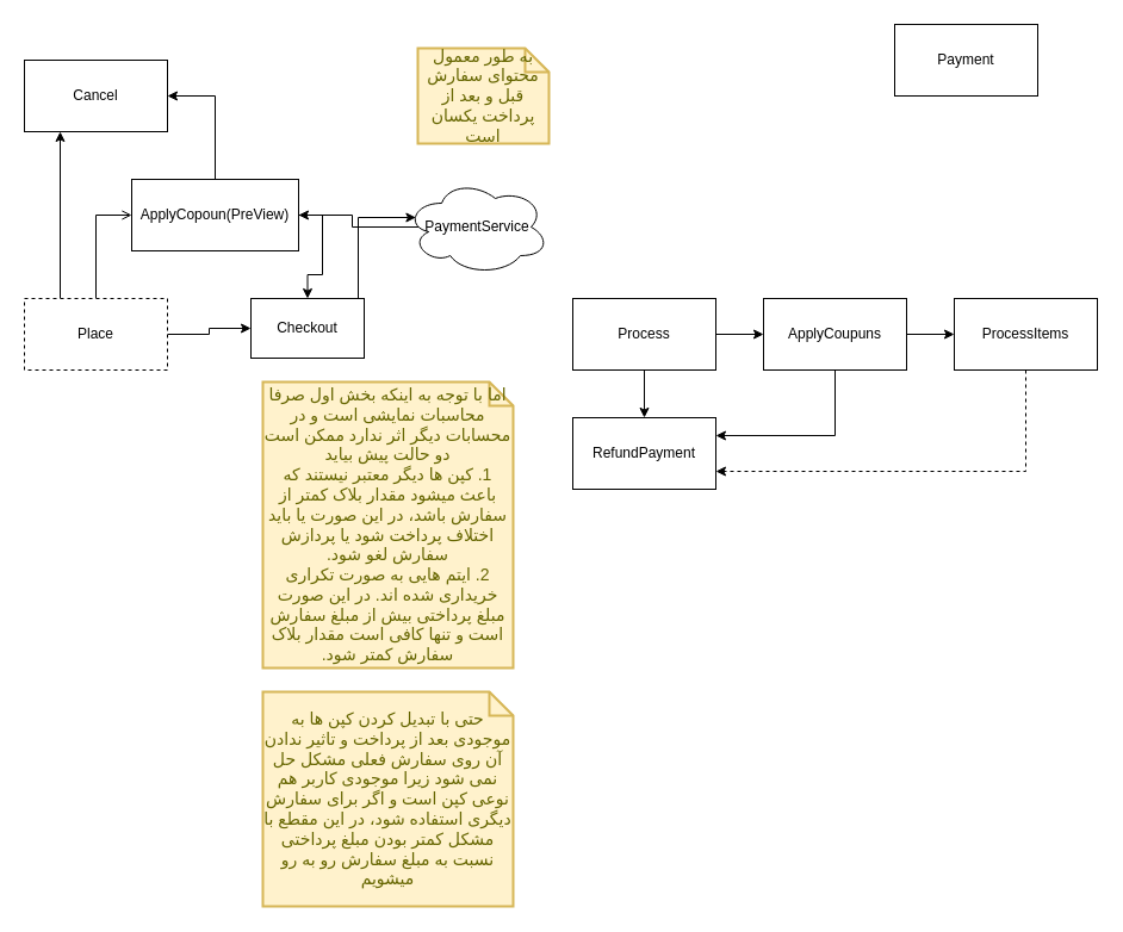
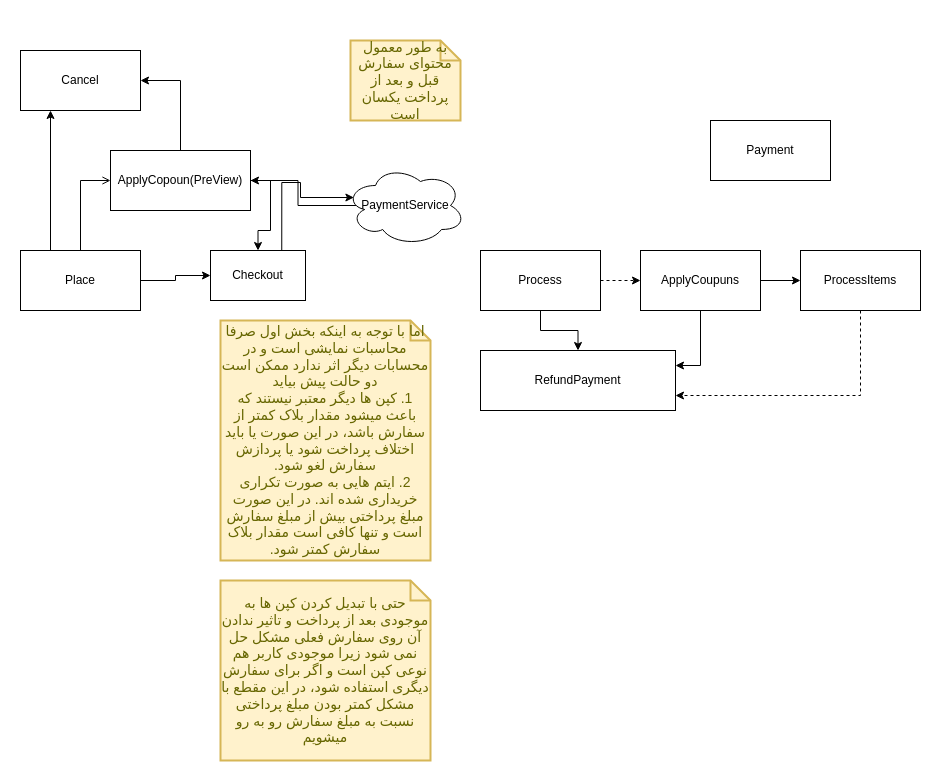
  <mxCell id="0" />
  <mxCell id="1" parent="0" />
  <mxCell id="2" style="edgeStyle=orthogonalEdgeStyle;rounded=0;orthogonalLoop=1;jettySize=auto;html=1;exitX=0.5;exitY=0;exitDx=0;exitDy=0;entryX=0;entryY=0.5;entryDx=0;entryDy=0;endArrow=open;" edge="1" parent="1" source="5" target="8"><mxGeometry relative="1" as="geometry" /></mxCell>
  <mxCell id="3" style="edgeStyle=orthogonalEdgeStyle;rounded=0;orthogonalLoop=1;jettySize=auto;html=1;exitX=1;exitY=0.5;exitDx=0;exitDy=0;entryX=0;entryY=0.5;entryDx=0;entryDy=0;" edge="1" parent="1" source="5" target="10"><mxGeometry relative="1" as="geometry" /></mxCell>
  <mxCell id="4" style="edgeStyle=orthogonalEdgeStyle;rounded=0;orthogonalLoop=1;jettySize=auto;html=1;exitX=0.25;exitY=0;exitDx=0;exitDy=0;entryX=0.25;entryY=1;entryDx=0;entryDy=0;" edge="1" parent="1" source="5" target="11"><mxGeometry relative="1" as="geometry" /></mxCell>
- <mxCell id="5" value="Place" style="rounded=0;whiteSpace=wrap;html=1;dashed=1;" vertex="1" parent="1"><mxGeometry x="20" y="250" width="120" height="60" as="geometry" /></mxCell>
+ <mxCell id="5" value="Place" style="rounded=0;whiteSpace=wrap;html=1;" vertex="1" parent="1"><mxGeometry x="20" y="250" width="120" height="60" as="geometry" /></mxCell>
  <mxCell id="6" style="edgeStyle=orthogonalEdgeStyle;rounded=0;orthogonalLoop=1;jettySize=auto;html=1;exitX=1;exitY=0.5;exitDx=0;exitDy=0;" edge="1" parent="1" source="8" target="10"><mxGeometry relative="1" as="geometry" /></mxCell>
  <mxCell id="7" style="edgeStyle=orthogonalEdgeStyle;rounded=0;orthogonalLoop=1;jettySize=auto;html=1;exitX=0.5;exitY=0;exitDx=0;exitDy=0;entryX=1;entryY=0.5;entryDx=0;entryDy=0;" edge="1" parent="1" source="8" target="11"><mxGeometry relative="1" as="geometry" /></mxCell>
  <mxCell id="8" value="ApplyCopoun(PreView)" style="rounded=0;whiteSpace=wrap;html=1;" vertex="1" parent="1"><mxGeometry x="110" y="150" width="140" height="60" as="geometry" /></mxCell>
  <mxCell id="9" style="edgeStyle=orthogonalEdgeStyle;rounded=0;orthogonalLoop=1;jettySize=auto;html=1;exitX=0.75;exitY=0;exitDx=0;exitDy=0;entryX=0.07;entryY=0.4;entryDx=0;entryDy=0;entryPerimeter=0;" edge="1" parent="1" source="10" target="13"><mxGeometry relative="1" as="geometry"><Array as="points"><mxPoint x="300" y="182" /></Array></mxGeometry></mxCell>
  <mxCell id="10" value="Checkout" style="rounded=0;whiteSpace=wrap;html=1;" vertex="1" parent="1"><mxGeometry x="210" y="250" width="95" height="50" as="geometry" /></mxCell>
  <mxCell id="11" value="Cancel" style="rounded=0;whiteSpace=wrap;html=1;" vertex="1" parent="1"><mxGeometry x="20" y="50" width="120" height="60" as="geometry" /></mxCell>
  <mxCell id="12" style="edgeStyle=orthogonalEdgeStyle;rounded=0;orthogonalLoop=1;jettySize=auto;html=1;exitX=0.875;exitY=0.5;exitDx=0;exitDy=0;exitPerimeter=0;" edge="1" parent="1" source="13" target="8"><mxGeometry relative="1" as="geometry" /></mxCell>
- <mxCell id="13" value="PaymentService" style="ellipse;shape=cloud;whiteSpace=wrap;html=1;" vertex="1" parent="1"><mxGeometry x="340" y="150" width="120" height="80" as="geometry" /></mxCell>
- <mxCell id="14" style="edgeStyle=orthogonalEdgeStyle;rounded=0;orthogonalLoop=1;jettySize=auto;html=1;exitX=1;exitY=0.5;exitDx=0;exitDy=0;entryX=0;entryY=0.5;entryDx=0;entryDy=0;" edge="1" parent="1" source="16" target="19"><mxGeometry relative="1" as="geometry" /></mxCell>
+ <mxCell id="13" value="PaymentService" style="ellipse;shape=cloud;whiteSpace=wrap;html=1;" vertex="1" parent="1"><mxGeometry x="345" y="165" width="120" height="80" as="geometry" /></mxCell>
+ <mxCell id="14" style="edgeStyle=orthogonalEdgeStyle;rounded=0;orthogonalLoop=1;jettySize=auto;html=1;exitX=1;exitY=0.5;exitDx=0;exitDy=0;entryX=0;entryY=0.5;entryDx=0;entryDy=0;dashed=1;" edge="1" parent="1" source="16" target="19"><mxGeometry relative="1" as="geometry" /></mxCell>
  <mxCell id="15" style="edgeStyle=orthogonalEdgeStyle;rounded=0;orthogonalLoop=1;jettySize=auto;html=1;exitX=0.5;exitY=1;exitDx=0;exitDy=0;entryX=0.5;entryY=0;entryDx=0;entryDy=0;" edge="1" parent="1" source="16" target="22"><mxGeometry relative="1" as="geometry" /></mxCell>
  <mxCell id="16" value="Process" style="rounded=0;whiteSpace=wrap;html=1;" vertex="1" parent="1"><mxGeometry x="480" y="250" width="120" height="60" as="geometry" /></mxCell>
  <mxCell id="17" style="edgeStyle=orthogonalEdgeStyle;rounded=0;orthogonalLoop=1;jettySize=auto;html=1;exitX=1;exitY=0.5;exitDx=0;exitDy=0;entryX=0;entryY=0.5;entryDx=0;entryDy=0;" edge="1" parent="1" source="19" target="21"><mxGeometry relative="1" as="geometry" /></mxCell>
  <mxCell id="18" style="edgeStyle=orthogonalEdgeStyle;rounded=0;orthogonalLoop=1;jettySize=auto;html=1;exitX=0.5;exitY=1;exitDx=0;exitDy=0;entryX=1;entryY=0.25;entryDx=0;entryDy=0;" edge="1" parent="1" source="19" target="22"><mxGeometry relative="1" as="geometry" /></mxCell>
  <mxCell id="19" value="ApplyCoupuns" style="rounded=0;whiteSpace=wrap;html=1;" vertex="1" parent="1"><mxGeometry x="640" y="250" width="120" height="60" as="geometry" /></mxCell>
  <mxCell id="20" style="edgeStyle=orthogonalEdgeStyle;rounded=0;orthogonalLoop=1;jettySize=auto;html=1;exitX=0.5;exitY=1;exitDx=0;exitDy=0;entryX=1;entryY=0.75;entryDx=0;entryDy=0;dashed=1;" edge="1" parent="1" source="21" target="22"><mxGeometry relative="1" as="geometry" /></mxCell>
  <mxCell id="21" value="ProcessItems" style="rounded=0;whiteSpace=wrap;html=1;" vertex="1" parent="1"><mxGeometry x="800" y="250" width="120" height="60" as="geometry" /></mxCell>
- <mxCell id="22" value="RefundPayment" style="rounded=0;whiteSpace=wrap;html=1;" vertex="1" parent="1"><mxGeometry x="480" y="350" width="120" height="60" as="geometry" /></mxCell>
- <mxCell id="23" value="Payment" style="rounded=0;whiteSpace=wrap;html=1;" vertex="1" parent="1"><mxGeometry x="750" y="20" width="120" height="60" as="geometry" /></mxCell>
+ <mxCell id="22" value="RefundPayment" style="rounded=0;whiteSpace=wrap;html=1;" vertex="1" parent="1"><mxGeometry x="480" y="350" width="195" height="60" as="geometry" /></mxCell>
+ <mxCell id="23" value="Payment" style="rounded=0;whiteSpace=wrap;html=1;" vertex="1" parent="1"><mxGeometry x="710" y="120" width="120" height="60" as="geometry" /></mxCell>
  <mxCell id="24" value="به طور معمول محتوای سفارش قبل و بعد از پرداخت یکسان است" style="shape=note;strokeWidth=2;fontSize=14;size=20;whiteSpace=wrap;html=1;fillColor=#fff2cc;strokeColor=#d6b656;fontColor=#666600;" vertex="1" parent="1"><mxGeometry x="350" y="40" width="110.0" height="80" as="geometry" /></mxCell>
  <mxCell id="25" value="اما با توجه به اینکه بخش اول صرفا محاسبات نمایشی است و در محسابات دیگر اثر ندارد ممکن است دو حالت پیش بیاید&lt;br&gt;&lt;div style=&quot;direction: rtl;&quot;&gt;&lt;span style=&quot;background-color: initial;&quot;&gt;1. کپن ها دیگر معتبر نیستند که باعث میشود مقدار بلاک کمتر از سفارش باشد، در این صورت یا باید اختلاف پرداخت شود یا پردازش سفارش لغو شود.&lt;/span&gt;&lt;/div&gt;&lt;div style=&quot;direction: rtl;&quot;&gt;&lt;span style=&quot;background-color: initial;&quot;&gt;2. ایتم هایی به صورت تکراری خریداری شده اند. در این صورت مبلغ پرداختی بیش از مبلغ سفارش است و تنها کافی است مقدار بلاک سفارش کمتر شود.&lt;/span&gt;&lt;/div&gt;" style="shape=note;strokeWidth=2;fontSize=14;size=20;whiteSpace=wrap;html=1;fillColor=#fff2cc;strokeColor=#d6b656;fontColor=#666600;" vertex="1" parent="1"><mxGeometry x="220" y="320" width="210" height="240" as="geometry" /></mxCell>
  <mxCell id="26" value="حتی با تبدیل کردن کپن ها به موجودی بعد از پرداخت و تاثیر ندادن آن روی سفارش فعلی مشکل حل نمی شود زیرا موجودی کاربر هم نوعی کپن است و اگر برای سفارش دیگری استفاده شود، در این مقطع با مشکل کمتر بودن مبلغ پرداختی نسبت به مبلغ سفارش رو به رو میشویم" style="shape=note;strokeWidth=2;fontSize=14;size=20;whiteSpace=wrap;html=1;fillColor=#fff2cc;strokeColor=#d6b656;fontColor=#666600;" vertex="1" parent="1"><mxGeometry x="220" y="580" width="210" height="180" as="geometry" /></mxCell>
